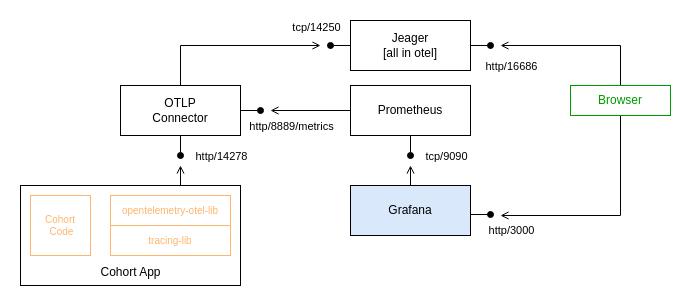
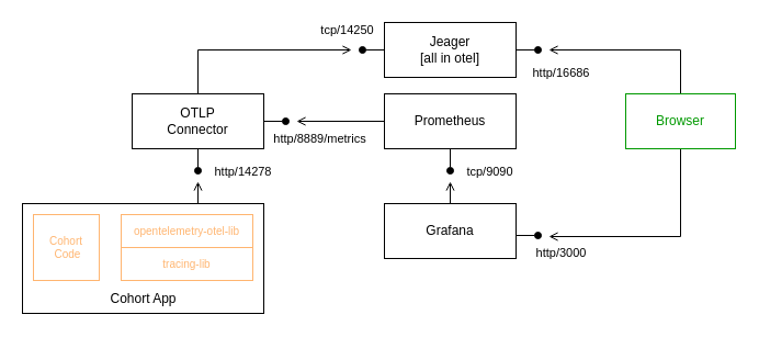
  <mxCell id="0" />
  <mxCell id="1" parent="0" />
  <mxCell id="2" style="edgeStyle=orthogonalEdgeStyle;rounded=0;orthogonalLoop=1;jettySize=auto;html=1;exitX=1;exitY=0.5;exitDx=0;exitDy=0;endArrow=oval;endFill=1;" edge="1" parent="1"><mxGeometry relative="1" as="geometry"><mxPoint x="490" y="214" as="targetPoint" /><mxPoint x="470" y="214" as="sourcePoint" /></mxGeometry></mxCell>
  <mxCell id="3" value="http/3000" style="edgeLabel;html=1;align=center;verticalAlign=middle;resizable=0;points=[];" vertex="1" connectable="0" parent="2"><mxGeometry x="1" y="1" relative="1" as="geometry"><mxPoint x="20" y="16" as="offset" /></mxGeometry></mxCell>
  <mxCell id="4" style="edgeStyle=orthogonalEdgeStyle;rounded=0;orthogonalLoop=1;jettySize=auto;html=1;exitX=0.5;exitY=0;exitDx=0;exitDy=0;endArrow=open;endFill=0;" edge="1" parent="1" source="5"><mxGeometry relative="1" as="geometry"><mxPoint x="410" y="165" as="targetPoint" /></mxGeometry></mxCell>
- <mxCell id="5" value="Grafana" style="rounded=0;whiteSpace=wrap;html=1;fillColor=#dae8fc;" vertex="1" parent="1"><mxGeometry x="350" y="185" width="120" height="50" as="geometry" /></mxCell>
+ <mxCell id="5" value="Grafana" style="rounded=0;whiteSpace=wrap;html=1;" vertex="1" parent="1"><mxGeometry x="350" y="185" width="120" height="50" as="geometry" /></mxCell>
  <mxCell id="6" style="edgeStyle=orthogonalEdgeStyle;rounded=0;orthogonalLoop=1;jettySize=auto;html=1;exitX=0.5;exitY=1;exitDx=0;exitDy=0;endArrow=oval;endFill=1;" edge="1" parent="1" source="9"><mxGeometry relative="1" as="geometry"><mxPoint x="410" y="155" as="targetPoint" /></mxGeometry></mxCell>
  <mxCell id="7" value="tcp/9090" style="edgeLabel;html=1;align=center;verticalAlign=middle;resizable=0;points=[];" vertex="1" connectable="0" parent="6"><mxGeometry x="1" y="1" relative="1" as="geometry"><mxPoint x="34" as="offset" /></mxGeometry></mxCell>
  <mxCell id="8" style="edgeStyle=orthogonalEdgeStyle;rounded=0;orthogonalLoop=1;jettySize=auto;html=1;exitX=0;exitY=0.5;exitDx=0;exitDy=0;endArrow=open;endFill=0;" edge="1" parent="1" source="9"><mxGeometry relative="1" as="geometry"><mxPoint x="270" y="110" as="targetPoint" /></mxGeometry></mxCell>
  <mxCell id="9" value="Prometheus" style="rounded=0;whiteSpace=wrap;html=1;" vertex="1" parent="1"><mxGeometry x="350" y="85" width="120" height="50" as="geometry" /></mxCell>
  <mxCell id="10" style="edgeStyle=orthogonalEdgeStyle;rounded=0;orthogonalLoop=1;jettySize=auto;html=1;exitX=1;exitY=0.5;exitDx=0;exitDy=0;endArrow=oval;endFill=1;" edge="1" parent="1" source="13"><mxGeometry relative="1" as="geometry"><mxPoint x="260" y="110" as="targetPoint" /></mxGeometry></mxCell>
  <mxCell id="11" value="http/8889/metrics" style="edgeLabel;html=1;align=center;verticalAlign=middle;resizable=0;points=[];" vertex="1" connectable="0" parent="10"><mxGeometry x="1" y="-1" relative="1" as="geometry"><mxPoint x="30" y="14" as="offset" /></mxGeometry></mxCell>
  <mxCell id="12" style="edgeStyle=orthogonalEdgeStyle;rounded=0;orthogonalLoop=1;jettySize=auto;html=1;exitX=0.5;exitY=0;exitDx=0;exitDy=0;endArrow=open;endFill=0;" edge="1" parent="1" source="13"><mxGeometry relative="1" as="geometry"><mxPoint x="320" y="45" as="targetPoint" /><Array as="points"><mxPoint x="180" y="45" /></Array></mxGeometry></mxCell>
  <mxCell id="13" value="OTLP&lt;br&gt;Connector" style="rounded=0;whiteSpace=wrap;html=1;" vertex="1" parent="1"><mxGeometry x="120" y="85" width="120" height="50" as="geometry" /></mxCell>
  <mxCell id="14" style="edgeStyle=orthogonalEdgeStyle;rounded=0;orthogonalLoop=1;jettySize=auto;html=1;exitX=0.5;exitY=1;exitDx=0;exitDy=0;endArrow=oval;endFill=1;" edge="1" parent="1" source="13"><mxGeometry relative="1" as="geometry"><mxPoint x="180" y="155" as="targetPoint" /><mxPoint x="250" y="120" as="sourcePoint" /></mxGeometry></mxCell>
  <mxCell id="15" value="http/14278" style="edgeLabel;html=1;align=center;verticalAlign=middle;resizable=0;points=[];" vertex="1" connectable="0" parent="14"><mxGeometry x="1" y="-1" relative="1" as="geometry"><mxPoint x="41" as="offset" /></mxGeometry></mxCell>
  <mxCell id="16" value="" style="group" vertex="1" connectable="0" parent="1"><mxGeometry x="20" y="185" width="220" height="100" as="geometry" /></mxCell>
  <mxCell id="17" style="edgeStyle=orthogonalEdgeStyle;rounded=0;orthogonalLoop=1;jettySize=auto;html=1;exitX=0.75;exitY=0;exitDx=0;exitDy=0;endArrow=open;endFill=0;" edge="1" parent="16" source="18"><mxGeometry relative="1" as="geometry"><mxPoint x="160" y="-20" as="targetPoint" /></mxGeometry></mxCell>
  <mxCell id="18" value="" style="rounded=0;whiteSpace=wrap;html=1;align=right;" vertex="1" parent="16"><mxGeometry width="220" height="100" as="geometry" /></mxCell>
  <mxCell id="19" value="&lt;span style=&quot;font-weight: normal;&quot;&gt;Cohort App&lt;/span&gt;" style="text;align=center;fontStyle=1;verticalAlign=middle;spacingLeft=3;spacingRight=3;strokeColor=none;rotatable=0;points=[[0,0.5],[1,0.5]];portConstraint=eastwest;html=1;" vertex="1" parent="16"><mxGeometry x="10" y="74" width="200" height="26" as="geometry" /></mxCell>
  <mxCell id="20" value="opentelemetry-otel-lib" style="rounded=0;whiteSpace=wrap;html=1;strokeColor=#FFB570;fontColor=#FFB570;fontSize=10;" vertex="1" parent="16"><mxGeometry x="90" y="10" width="120" height="30" as="geometry" /></mxCell>
  <mxCell id="21" value="tracing-lib" style="rounded=0;whiteSpace=wrap;html=1;strokeColor=#FFB570;fontColor=#FFB570;fontSize=10;" vertex="1" parent="16"><mxGeometry x="90" y="40" width="120" height="30" as="geometry" /></mxCell>
  <mxCell id="22" value="Cohort&lt;br&gt;&amp;nbsp;Code" style="rounded=0;whiteSpace=wrap;html=1;strokeColor=#FFB570;fontColor=#FFB570;fontSize=10;dashed=0;" vertex="1" parent="16"><mxGeometry x="10" y="10" width="60" height="60" as="geometry" /></mxCell>
  <mxCell id="23" style="edgeStyle=orthogonalEdgeStyle;rounded=0;orthogonalLoop=1;jettySize=auto;html=1;exitX=0;exitY=0.5;exitDx=0;exitDy=0;endArrow=oval;endFill=1;" edge="1" parent="1" source="26"><mxGeometry relative="1" as="geometry"><mxPoint x="330" y="45" as="targetPoint" /></mxGeometry></mxCell>
  <mxCell id="24" value="tcp/14250" style="edgeLabel;html=1;align=center;verticalAlign=middle;resizable=0;points=[];" vertex="1" connectable="0" parent="23"><mxGeometry x="1" y="-1" relative="1" as="geometry"><mxPoint x="-15" y="-18" as="offset" /></mxGeometry></mxCell>
  <mxCell id="25" style="edgeStyle=orthogonalEdgeStyle;rounded=0;orthogonalLoop=1;jettySize=auto;html=1;exitX=1;exitY=0.5;exitDx=0;exitDy=0;endArrow=oval;endFill=1;" edge="1" parent="1" source="26"><mxGeometry relative="1" as="geometry"><mxPoint x="490" y="45" as="targetPoint" /></mxGeometry></mxCell>
  <mxCell id="26" value="Jeager&lt;br&gt;[all in otel]" style="rounded=0;whiteSpace=wrap;html=1;" vertex="1" parent="1"><mxGeometry x="350" y="20" width="120" height="50" as="geometry" /></mxCell>
  <mxCell id="27" value="http/16686" style="edgeLabel;html=1;align=center;verticalAlign=middle;resizable=0;points=[];" vertex="1" connectable="0" parent="1"><mxGeometry x="510" y="65" as="geometry" /></mxCell>
  <mxCell id="28" style="edgeStyle=orthogonalEdgeStyle;rounded=0;orthogonalLoop=1;jettySize=auto;html=1;exitX=0.5;exitY=1;exitDx=0;exitDy=0;endArrow=open;endFill=0;" edge="1" parent="1" source="30"><mxGeometry relative="1" as="geometry"><mxPoint x="500" y="215" as="targetPoint" /><Array as="points"><mxPoint x="620" y="215" /></Array></mxGeometry></mxCell>
  <mxCell id="29" style="edgeStyle=orthogonalEdgeStyle;rounded=0;orthogonalLoop=1;jettySize=auto;html=1;exitX=0.5;exitY=0;exitDx=0;exitDy=0;endArrow=open;endFill=0;" edge="1" parent="1" source="30"><mxGeometry relative="1" as="geometry"><mxPoint x="500" y="45" as="targetPoint" /><Array as="points"><mxPoint x="620" y="45" /></Array></mxGeometry></mxCell>
- <mxCell id="30" value="Browser" style="rounded=0;whiteSpace=wrap;html=1;strokeColor=#009900;fontColor=#009900;" vertex="1" parent="1"><mxGeometry x="570" y="85" width="100" height="30" as="geometry" /></mxCell>
+ <mxCell id="30" value="Browser" style="rounded=0;whiteSpace=wrap;html=1;strokeColor=#009900;fontColor=#009900;" vertex="1" parent="1"><mxGeometry x="570" y="85" width="100" height="50" as="geometry" /></mxCell>
